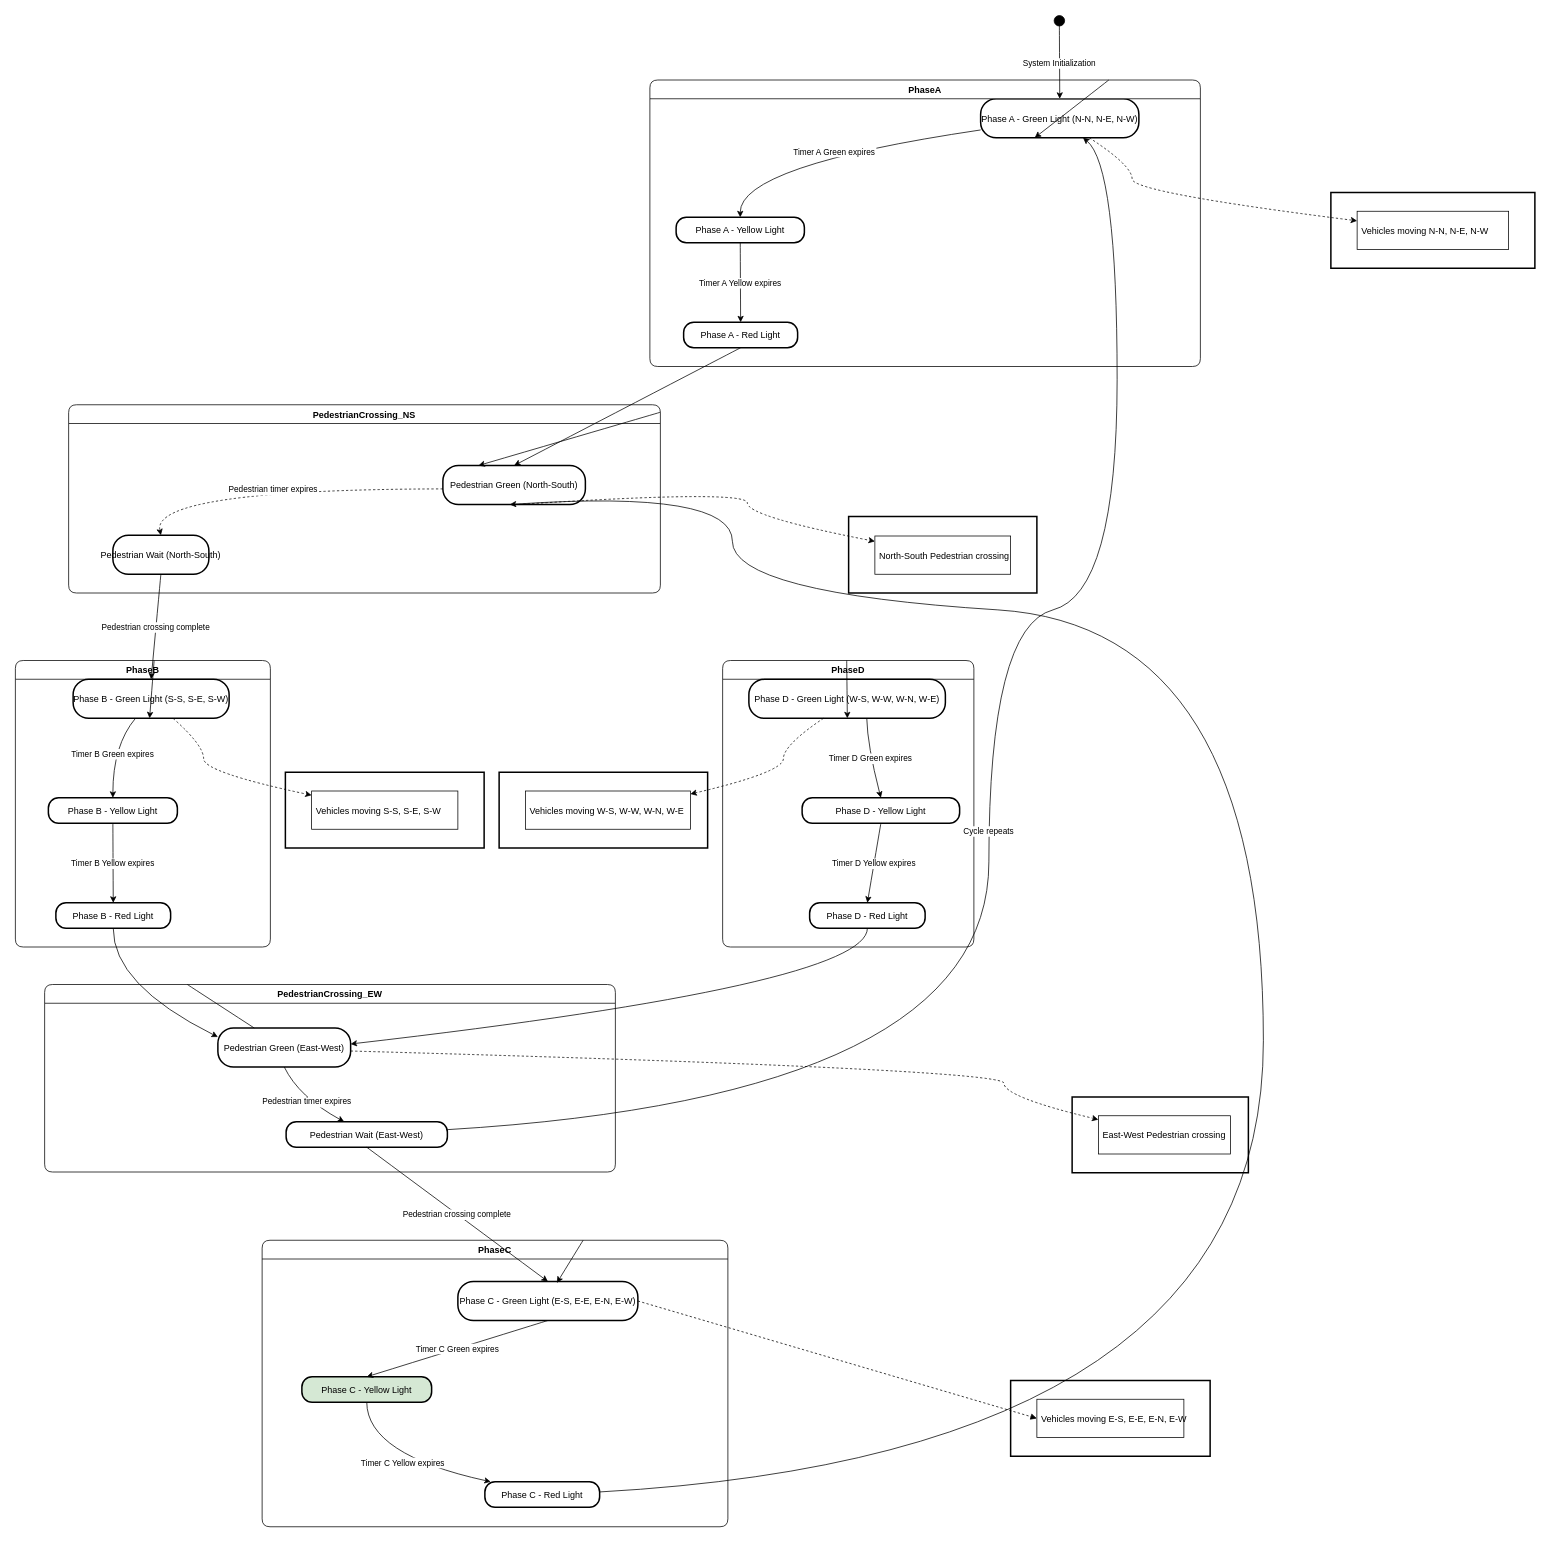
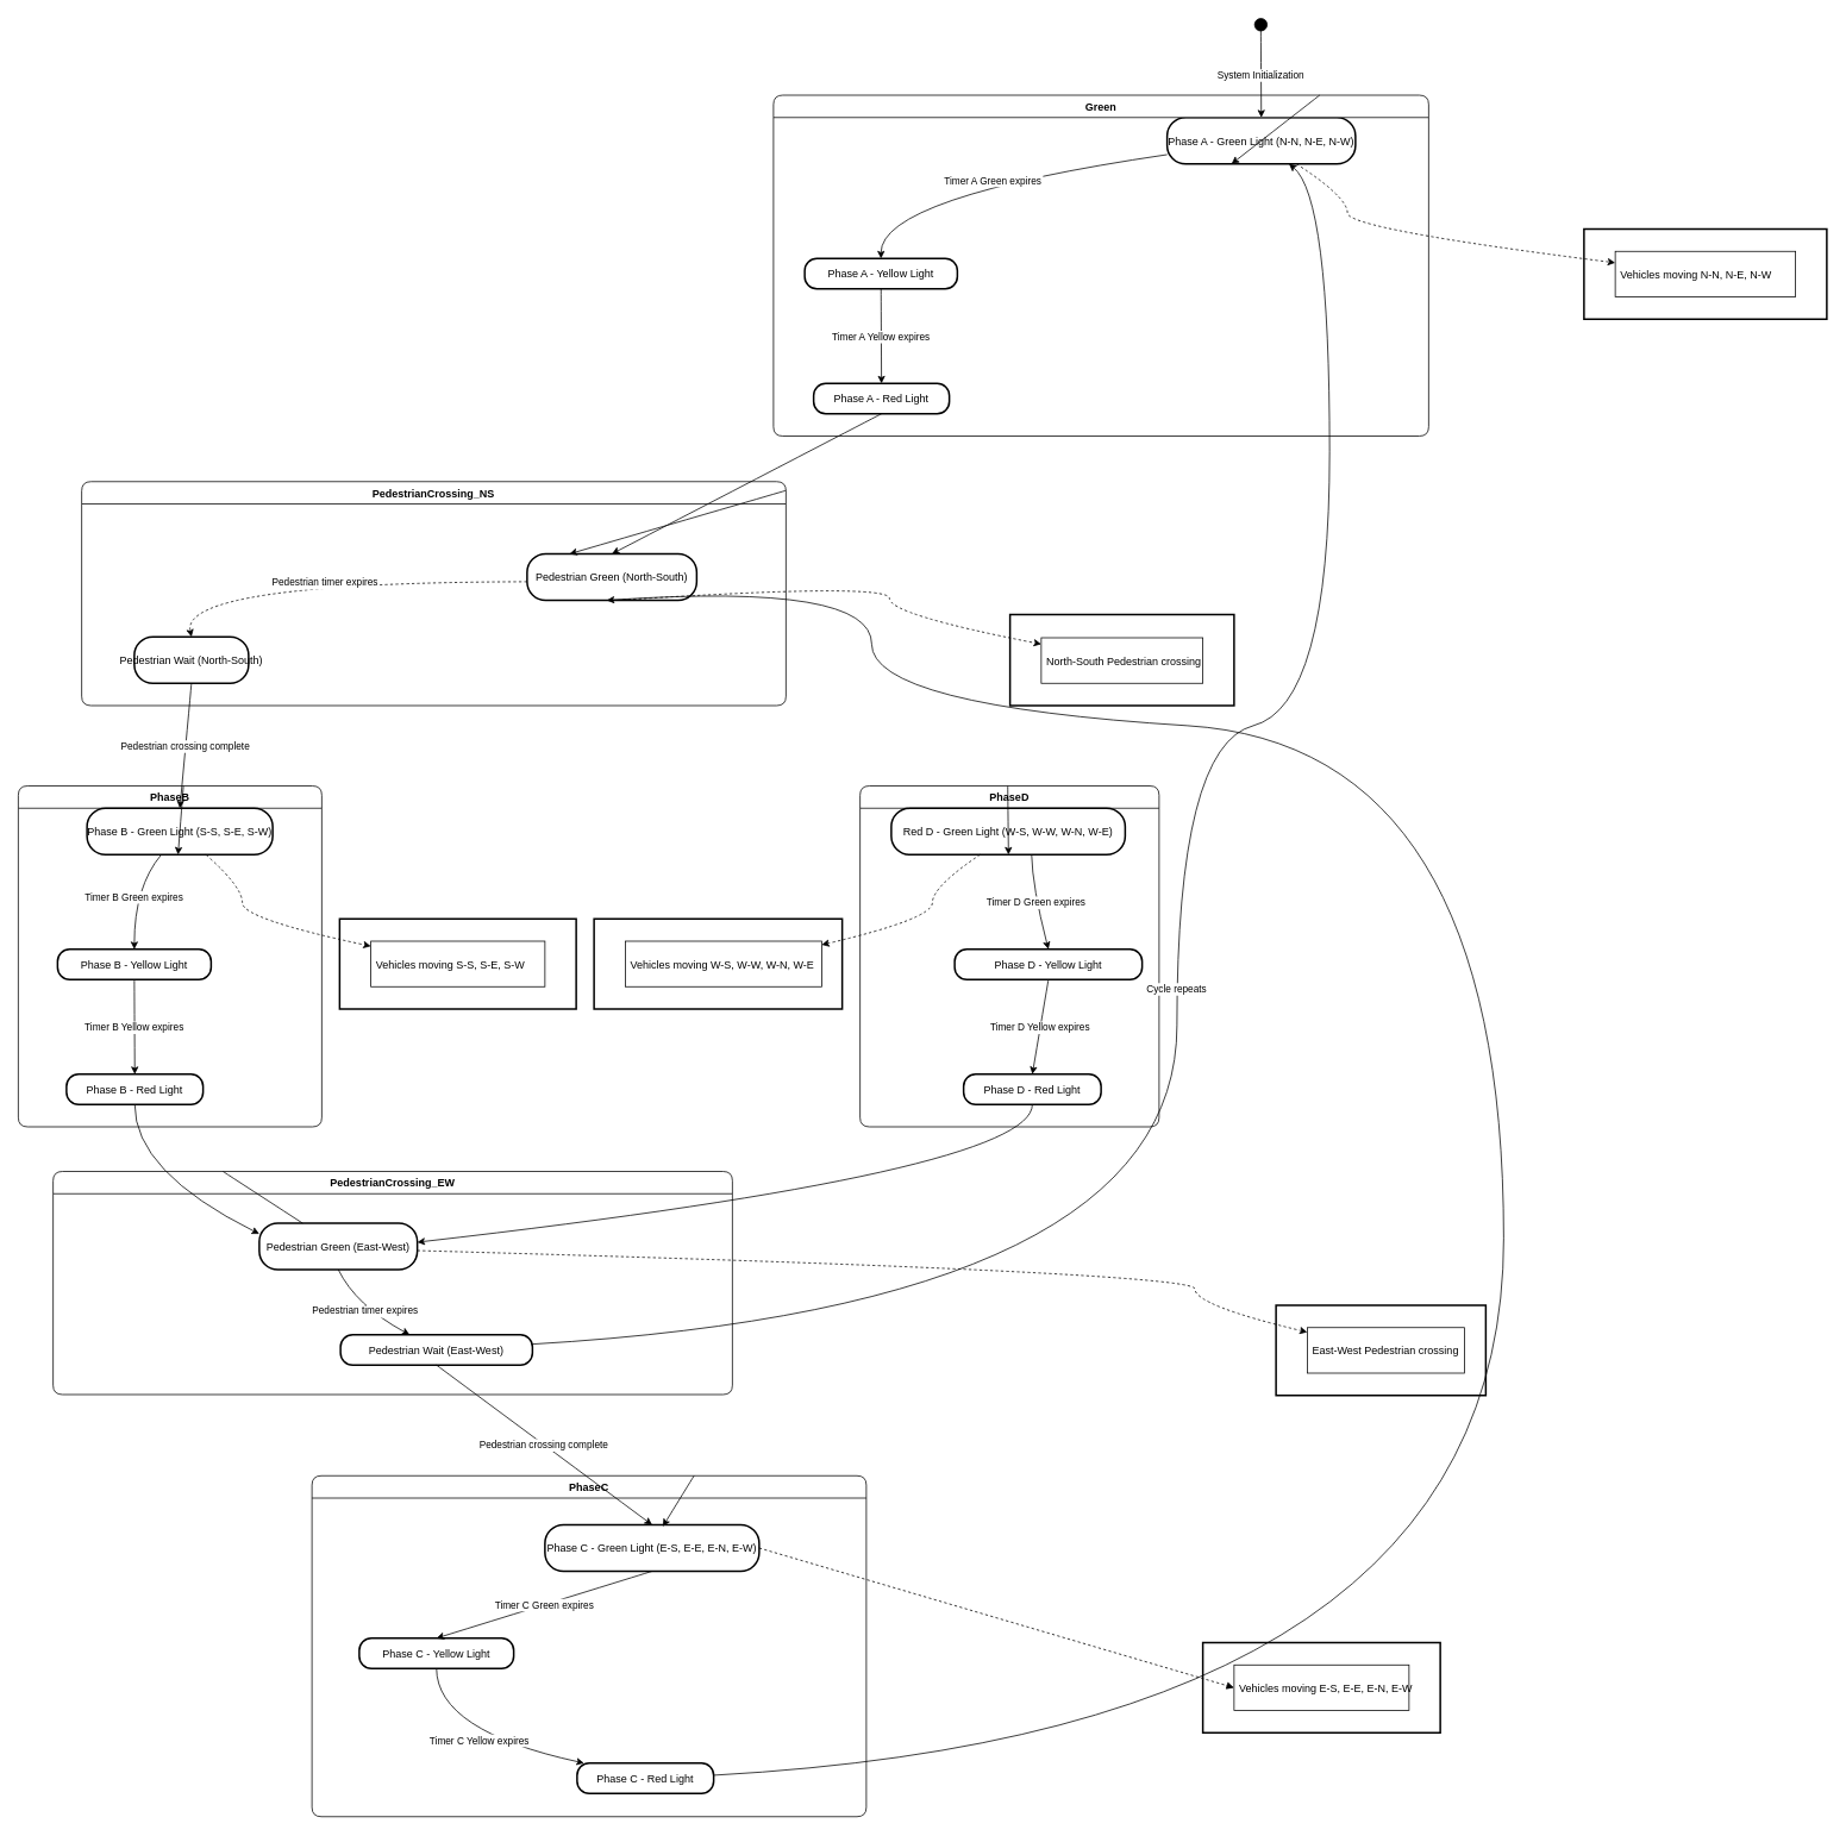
  <mxCell id="0" />
  <mxCell id="1" parent="0" />
  <mxCell id="2" value="" style="ellipse;fillColor=strokeColor;" vertex="1" parent="1"><mxGeometry x="1405" y="20" width="14" height="14" as="geometry" /></mxCell>
  <mxCell id="3" value="Phase A - Green Light (N-N, N-E, N-W)" style="rounded=1;arcSize=40;strokeWidth=2" vertex="1" parent="1"><mxGeometry x="1307" y="131" width="211" height="52" as="geometry" /></mxCell>
- <mxCell id="4" value="PhaseA" style="swimlane;fontStyle=1;align=center;verticalAlign=middle;startSize=25;container=0;collapsible=0;rounded=1;arcSize=14;dropTarget=0;" vertex="1" parent="1"><mxGeometry x="866" y="106" width="734" height="382" as="geometry" /></mxCell>
+ <mxCell id="4" value="Green" style="swimlane;fontStyle=1;align=center;verticalAlign=middle;startSize=25;container=0;collapsible=0;rounded=1;arcSize=14;dropTarget=0;" vertex="1" parent="1"><mxGeometry x="866" y="106" width="734" height="382" as="geometry" /></mxCell>
  <mxCell id="5" value="Phase A - Yellow Light" style="rounded=1;arcSize=40;strokeWidth=2" vertex="1" parent="1"><mxGeometry x="901" y="289" width="171" height="34" as="geometry" /></mxCell>
  <mxCell id="6" value="Phase A - Red Light" style="rounded=1;arcSize=40;strokeWidth=2" vertex="1" parent="1"><mxGeometry x="911" y="429" width="152" height="34" as="geometry" /></mxCell>
  <mxCell id="7" value="PhaseB" style="swimlane;fontStyle=1;align=center;verticalAlign=middle;startSize=25;container=0;collapsible=0;rounded=1;arcSize=14;dropTarget=0;" vertex="1" parent="1"><mxGeometry x="20" y="880" width="340" height="382" as="geometry" /></mxCell>
  <mxCell id="8" value="Phase B - Green Light (S-S, S-E, S-W)" style="rounded=1;arcSize=40;strokeWidth=2" vertex="1" parent="1"><mxGeometry x="97" y="905" width="208" height="52" as="geometry" /></mxCell>
  <mxCell id="9" value="Phase B - Yellow Light" style="rounded=1;arcSize=40;strokeWidth=2" vertex="1" parent="1"><mxGeometry x="64" y="1063" width="172" height="34" as="geometry" /></mxCell>
  <mxCell id="10" value="Phase B - Red Light" style="rounded=1;arcSize=40;strokeWidth=2" vertex="1" parent="1"><mxGeometry x="74" y="1203" width="153" height="34" as="geometry" /></mxCell>
  <mxCell id="11" value="PhaseC" style="swimlane;fontStyle=1;align=center;verticalAlign=middle;startSize=25;container=0;collapsible=0;rounded=1;arcSize=14;dropTarget=0;" vertex="1" parent="1"><mxGeometry x="349" y="1653" width="621" height="382" as="geometry" /></mxCell>
  <mxCell id="12" value="Phase C - Green Light (E-S, E-E, E-N, E-W)" style="rounded=1;arcSize=40;strokeWidth=2" vertex="1" parent="1"><mxGeometry x="610" y="1708" width="240" height="52" as="geometry" /></mxCell>
- <mxCell id="13" value="Phase C - Yellow Light" style="rounded=1;arcSize=40;strokeWidth=2;fillColor=#d5e8d4;" vertex="1" parent="1"><mxGeometry x="402" y="1835" width="173" height="34" as="geometry" /></mxCell>
+ <mxCell id="13" value="Phase C - Yellow Light" style="rounded=1;arcSize=40;strokeWidth=2" vertex="1" parent="1"><mxGeometry x="402" y="1835" width="173" height="34" as="geometry" /></mxCell>
  <mxCell id="14" value="Phase C - Red Light" style="rounded=1;arcSize=40;strokeWidth=2" vertex="1" parent="1"><mxGeometry x="646" y="1975" width="153" height="34" as="geometry" /></mxCell>
  <mxCell id="15" value="PhaseD" style="swimlane;fontStyle=1;align=center;verticalAlign=middle;startSize=25;container=0;collapsible=0;rounded=1;arcSize=14;dropTarget=0;" vertex="1" parent="1"><mxGeometry x="963" y="880" width="335" height="382" as="geometry" /></mxCell>
- <mxCell id="16" value="Phase D - Green Light (W-S, W-W, W-N, W-E)" style="rounded=1;arcSize=40;strokeWidth=2" vertex="1" parent="1"><mxGeometry x="998" y="905" width="262" height="52" as="geometry" /></mxCell>
+ <mxCell id="16" value="Red D - Green Light (W-S, W-W, W-N, W-E)" style="rounded=1;arcSize=40;strokeWidth=2" vertex="1" parent="1"><mxGeometry x="998" y="905" width="262" height="52" as="geometry" /></mxCell>
  <mxCell id="17" value="Phase D - Yellow Light" style="rounded=1;arcSize=40;strokeWidth=2" vertex="1" parent="1"><mxGeometry x="1069" y="1063" width="210" height="34" as="geometry" /></mxCell>
  <mxCell id="18" value="Phase D - Red Light" style="rounded=1;arcSize=40;strokeWidth=2" vertex="1" parent="1"><mxGeometry x="1079" y="1203" width="154" height="34" as="geometry" /></mxCell>
  <mxCell id="19" value="PedestrianCrossing_NS" style="swimlane;fontStyle=1;align=center;verticalAlign=middle;startSize=25;container=0;collapsible=0;rounded=1;arcSize=14;dropTarget=0;" vertex="1" parent="1"><mxGeometry x="91" y="539" width="789" height="251" as="geometry" /></mxCell>
  <mxCell id="20" value="Pedestrian Green (North-South)" style="rounded=1;arcSize=40;strokeWidth=2" vertex="1" parent="1"><mxGeometry x="590" y="620" width="190" height="52" as="geometry" /></mxCell>
  <mxCell id="21" value="Pedestrian Wait (North-South)" style="rounded=1;arcSize=40;strokeWidth=2" vertex="1" parent="1"><mxGeometry x="150" y="713" width="128" height="52" as="geometry" /></mxCell>
  <mxCell id="22" value="PedestrianCrossing_EW" style="swimlane;fontStyle=1;align=center;verticalAlign=middle;startSize=25;container=0;collapsible=0;rounded=1;arcSize=14;dropTarget=0;" vertex="1" parent="1"><mxGeometry x="59" y="1312" width="761" height="250" as="geometry" /></mxCell>
  <mxCell id="23" value="Pedestrian Green (East-West)" style="rounded=1;arcSize=40;strokeWidth=2" vertex="1" parent="1"><mxGeometry x="290" y="1370" width="177" height="52" as="geometry" /></mxCell>
  <mxCell id="24" value="Pedestrian Wait (East-West)" style="rounded=1;arcSize=40;strokeWidth=2" vertex="1" parent="1"><mxGeometry x="381" y="1495" width="215" height="34" as="geometry" /></mxCell>
  <mxCell id="25" value="Vehicles moving N-N, N-E, N-W" style="whiteSpace=wrap;strokeWidth=2;" vertex="1" parent="1"><mxGeometry x="1774" y="256" width="272" height="101" as="geometry" /></mxCell>
  <mxCell id="26" value="Vehicles moving N-N, N-E, N-W" style="align=left;spacingLeft=4;" vertex="1" parent="1"><mxGeometry x="1809" y="281" width="202" height="51" as="geometry" /></mxCell>
  <mxCell id="27" value="Vehicles moving S-S, S-E, S-W" style="whiteSpace=wrap;strokeWidth=2;" vertex="1" parent="1"><mxGeometry x="380" y="1029" width="265" height="101" as="geometry" /></mxCell>
  <mxCell id="28" value="Vehicles moving S-S, S-E, S-W" style="align=left;spacingLeft=4;" vertex="1" parent="1"><mxGeometry x="415" y="1054" width="195" height="51" as="geometry" /></mxCell>
  <mxCell id="29" value="Vehicles moving E-S, E-E, E-N, E-W" style="whiteSpace=wrap;strokeWidth=2;" vertex="1" parent="1"><mxGeometry x="1347" y="1840" width="266" height="101" as="geometry" /></mxCell>
  <mxCell id="30" value="Vehicles moving E-S, E-E, E-N, E-W" style="align=left;spacingLeft=4;" vertex="1" parent="1"><mxGeometry x="1382" y="1865" width="196" height="51" as="geometry" /></mxCell>
  <mxCell id="31" value="Vehicles moving W-S, W-W, W-N, W-E" style="whiteSpace=wrap;strokeWidth=2;" vertex="1" parent="1"><mxGeometry x="665" y="1029" width="278" height="101" as="geometry" /></mxCell>
  <mxCell id="32" value="Vehicles moving W-S, W-W, W-N, W-E" style="align=left;spacingLeft=4;" vertex="1" parent="1"><mxGeometry x="700" y="1054" width="220" height="51" as="geometry" /></mxCell>
  <mxCell id="33" value="North-South Pedestrian crossing" style="whiteSpace=wrap;strokeWidth=2;" vertex="1" parent="1"><mxGeometry x="1131" y="688" width="251" height="102" as="geometry" /></mxCell>
  <mxCell id="34" value="North-South Pedestrian crossing" style="align=left;spacingLeft=4;" vertex="1" parent="1"><mxGeometry x="1166" y="714" width="181" height="51" as="geometry" /></mxCell>
  <mxCell id="35" value="East-West Pedestrian crossing" style="whiteSpace=wrap;strokeWidth=2;" vertex="1" parent="1"><mxGeometry x="1429" y="1462" width="235" height="101" as="geometry" /></mxCell>
  <mxCell id="36" value="East-West Pedestrian crossing" style="align=left;spacingLeft=4;" vertex="1" parent="1"><mxGeometry x="1464" y="1487" width="176" height="51" as="geometry" /></mxCell>
  <mxCell id="37" value="System Initialization" style="curved=1;startArrow=none;;exitX=0.51;exitY=1;entryX=0.5;entryY=0.01;rounded=0;" edge="1" parent="1" source="2" target="3"><mxGeometry relative="1" as="geometry"><Array as="points" /></mxGeometry></mxCell>
  <mxCell id="38" value="Timer A Green expires" style="curved=1;startArrow=none;;exitX=0;exitY=0.8;entryX=0.5;entryY=0;rounded=0;" edge="1" parent="1" source="3" target="5"><mxGeometry relative="1" as="geometry"><Array as="points"><mxPoint x="986" y="220" /></Array></mxGeometry></mxCell>
  <mxCell id="39" value="Timer A Yellow expires" style="curved=1;startArrow=none;;exitX=0.5;exitY=1.01;entryX=0.5;entryY=0.01;rounded=0;" edge="1" parent="1" source="5" target="6"><mxGeometry relative="1" as="geometry"><Array as="points" /></mxGeometry></mxCell>
  <mxCell id="40" value="" style="curved=1;startArrow=none;;exitX=0.5;exitY=1.02;entryX=0.5;entryY=-0.01;rounded=0;" edge="1" parent="1" source="6" target="20"><mxGeometry relative="1" as="geometry"><Array as="points" /></mxGeometry></mxCell>
  <mxCell id="41" value="Pedestrian timer expires" style="curved=1;startArrow=none;exitX=0;exitY=0.6;entryX=0.5;entryY=0;rounded=0;dashed=1;" edge="1" parent="1" source="20" target="21"><mxGeometry relative="1" as="geometry"><Array as="points"><mxPoint x="201" y="652" /></Array></mxGeometry></mxCell>
  <mxCell id="42" value="Pedestrian crossing complete" style="curved=1;startArrow=none;;exitX=0.5;exitY=1;entryX=0.5;entryY=0;rounded=0;" edge="1" parent="1" source="21" target="8"><mxGeometry relative="1" as="geometry"><Array as="points" /></mxGeometry></mxCell>
  <mxCell id="43" value="Timer B Green expires" style="curved=1;startArrow=none;;exitX=0.4;exitY=1;entryX=0.5;entryY=-0.01;rounded=0;" edge="1" parent="1" source="8" target="9"><mxGeometry relative="1" as="geometry"><Array as="points"><mxPoint x="150" y="993" /></Array></mxGeometry></mxCell>
  <mxCell id="44" value="Timer B Yellow expires" style="curved=1;startArrow=none;;exitX=0.5;exitY=1;entryX=0.5;entryY=-0.01;rounded=0;" edge="1" parent="1" source="9" target="10"><mxGeometry relative="1" as="geometry"><Array as="points" /></mxGeometry></mxCell>
  <mxCell id="45" value="" style="curved=1;startArrow=none;;exitX=0.5;exitY=1.01;entryX=0;entryY=0.23;rounded=0;" edge="1" parent="1" source="10" target="23"><mxGeometry relative="1" as="geometry"><Array as="points"><mxPoint x="150" y="1312" /></Array></mxGeometry></mxCell>
  <mxCell id="46" value="Pedestrian timer expires" style="curved=1;startArrow=none;;exitX=0.5;exitY=1;entryX=0.36;entryY=0;rounded=0;" edge="1" parent="1" source="23" target="24"><mxGeometry relative="1" as="geometry"><Array as="points"><mxPoint x="398" y="1462" /></Array></mxGeometry></mxCell>
  <mxCell id="47" value="Pedestrian crossing complete" style="curved=1;startArrow=none;;exitX=0.5;exitY=1.01;entryX=0.5;entryY=-0.01;rounded=0;" edge="1" parent="1" source="24" target="12"><mxGeometry relative="1" as="geometry"><Array as="points" /></mxGeometry></mxCell>
  <mxCell id="48" value="Timer C Green expires" style="curved=1;startArrow=none;;exitX=0.5;exitY=0.99;entryX=0.5;entryY=0.01;rounded=0;" edge="1" parent="1" source="12" target="13"><mxGeometry relative="1" as="geometry"><Array as="points" /></mxGeometry></mxCell>
  <mxCell id="49" value="Timer C Yellow expires" style="curved=1;startArrow=none;;exitX=0.5;exitY=1.02;entryX=0.06;entryY=0.01;rounded=0;" edge="1" parent="1" source="13" target="14"><mxGeometry relative="1" as="geometry"><Array as="points"><mxPoint x="489" y="1939" /></Array></mxGeometry></mxCell>
  <mxCell id="50" value="" style="curved=1;startArrow=none;;exitX=1;exitY=0.4;entryX=0.47;entryY=0.99;rounded=0;" edge="1" parent="1" source="14" target="20"><mxGeometry relative="1" as="geometry"><Array as="points"><mxPoint x="1684" y="1939" /><mxPoint x="1684" y="835" /><mxPoint x="976" y="790" /><mxPoint x="976" y="652" /></Array></mxGeometry></mxCell>
  <mxCell id="51" value="Timer D Green expires" style="curved=1;startArrow=none;;exitX=0.6;exitY=1;entryX=0.5;entryY=-0.01;rounded=0;" edge="1" parent="1" source="16" target="17"><mxGeometry relative="1" as="geometry"><Array as="points"><mxPoint x="1156" y="993" /></Array></mxGeometry></mxCell>
  <mxCell id="52" value="Timer D Yellow expires" style="curved=1;startArrow=none;;exitX=0.5;exitY=1;entryX=0.5;entryY=-0.01;rounded=0;" edge="1" parent="1" source="17" target="18"><mxGeometry relative="1" as="geometry"><Array as="points" /></mxGeometry></mxCell>
  <mxCell id="53" value="" style="curved=1;startArrow=none;;exitX=0.5;exitY=1.01;entryX=1;entryY=0.41;rounded=0;" edge="1" parent="1" source="18" target="23"><mxGeometry relative="1" as="geometry"><Array as="points"><mxPoint x="1156" y="1312" /></Array></mxGeometry></mxCell>
  <mxCell id="54" value="Cycle repeats" style="curved=1;startArrow=none;;exitX=1;exitY=0.31;entryX=0.65;entryY=1.01;rounded=0;" edge="1" parent="1" source="24" target="3"><mxGeometry relative="1" as="geometry"><Array as="points"><mxPoint x="1318" y="1462" /><mxPoint x="1318" y="835" /><mxPoint x="1489" y="790" /><mxPoint x="1489" y="220" /></Array></mxGeometry></mxCell>
  <mxCell id="55" value="" style="curved=1;dashed=1;startArrow=none;;exitX=0.69;exitY=1.01;entryX=0;entryY=0.25;rounded=0;" edge="1" parent="1" source="3" target="26"><mxGeometry relative="1" as="geometry"><Array as="points"><mxPoint x="1509" y="220" /><mxPoint x="1509" y="256" /></Array></mxGeometry></mxCell>
  <mxCell id="56" value="" style="curved=1;dashed=1;startArrow=none;;exitX=0.64;exitY=1;entryX=0;entryY=0.11;rounded=0;" edge="1" parent="1" source="8" target="28"><mxGeometry relative="1" as="geometry"><Array as="points"><mxPoint x="271" y="993" /><mxPoint x="271" y="1029" /></Array></mxGeometry></mxCell>
  <mxCell id="57" value="" style="curved=1;dashed=1;startArrow=none;;exitX=0.38;exitY=1;entryX=1;entryY=0.08;rounded=0;" edge="1" parent="1" source="16" target="32"><mxGeometry relative="1" as="geometry"><Array as="points"><mxPoint x="1044" y="993" /><mxPoint x="1044" y="1029" /></Array></mxGeometry></mxCell>
  <mxCell id="58" value="" style="curved=1;dashed=1;startArrow=none;;exitX=0.53;exitY=0.99;entryX=0;entryY=0.14;rounded=0;" edge="1" parent="1" source="20" target="34"><mxGeometry relative="1" as="geometry"><Array as="points"><mxPoint x="996" y="652" /><mxPoint x="996" y="688" /></Array></mxGeometry></mxCell>
  <mxCell id="59" value="" style="curved=1;dashed=1;startArrow=none;;exitX=1;exitY=0.59;entryX=0;entryY=0.1;rounded=0;" edge="1" parent="1" source="23" target="36"><mxGeometry relative="1" as="geometry"><Array as="points"><mxPoint x="1338" y="1425" /><mxPoint x="1338" y="1462" /></Array></mxGeometry></mxCell>
  <mxCell id="60" value="" style="curved=1;startArrow=none;;rounded=0;" edge="1" parent="1" source="4" target="3"><mxGeometry relative="1" as="geometry"><Array as="points" /></mxGeometry></mxCell>
  <mxCell id="61" value="" style="curved=1;startArrow=none;;rounded=0;entryX=0.25;entryY=0;entryDx=0;entryDy=0;" edge="1" parent="1" source="19" target="20"><mxGeometry relative="1" as="geometry"><Array as="points" /><mxPoint x="774.002" y="488" as="sourcePoint" /><mxPoint x="601.428" y="609" as="targetPoint" /></mxGeometry></mxCell>
  <mxCell id="62" value="" style="curved=1;startArrow=none;;rounded=0;" edge="1" parent="1" source="7" target="8"><mxGeometry relative="1" as="geometry"><Array as="points" /></mxGeometry></mxCell>
  <mxCell id="63" value="" style="curved=1;startArrow=none;rounded=0;exitX=0.25;exitY=0;exitDx=0;exitDy=0;endArrow=none;" edge="1" parent="1" source="22" target="23"><mxGeometry relative="1" as="geometry"><Array as="points" /></mxGeometry></mxCell>
  <mxCell id="64" value="" style="curved=1;startArrow=none;;rounded=0;entryX=0.55;entryY=0.036;entryDx=0;entryDy=0;entryPerimeter=0;" edge="1" parent="1" source="11" target="12"><mxGeometry relative="1" as="geometry"><Array as="points" /></mxGeometry></mxCell>
  <mxCell id="65" value="" style="curved=1;startArrow=none;;rounded=0;" edge="1" parent="1" source="15" target="16"><mxGeometry relative="1" as="geometry"><Array as="points" /></mxGeometry></mxCell>
  <mxCell id="66" value="" style="html=1;verticalAlign=bottom;labelBackgroundColor=none;endArrow=block;endFill=1;dashed=1;rounded=0;exitX=1;exitY=0.5;exitDx=0;exitDy=0;entryX=0;entryY=0.5;entryDx=0;entryDy=0;" edge="1" parent="1" source="12" target="30"><mxGeometry width="160" relative="1" as="geometry"><mxPoint x="1000" y="1680" as="sourcePoint" /><mxPoint x="1160" y="1680" as="targetPoint" /></mxGeometry></mxCell>
